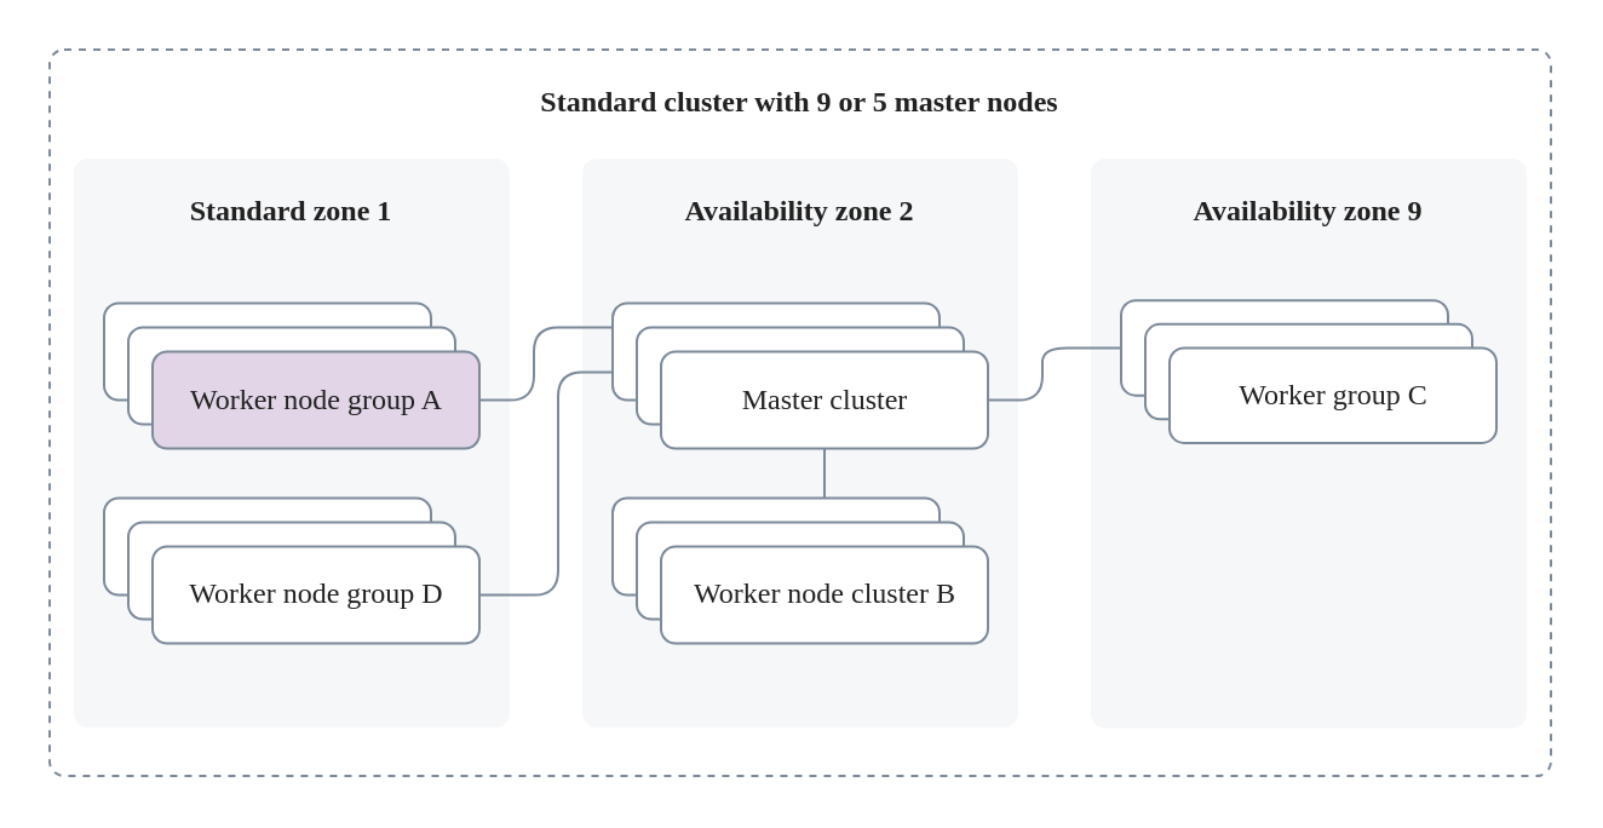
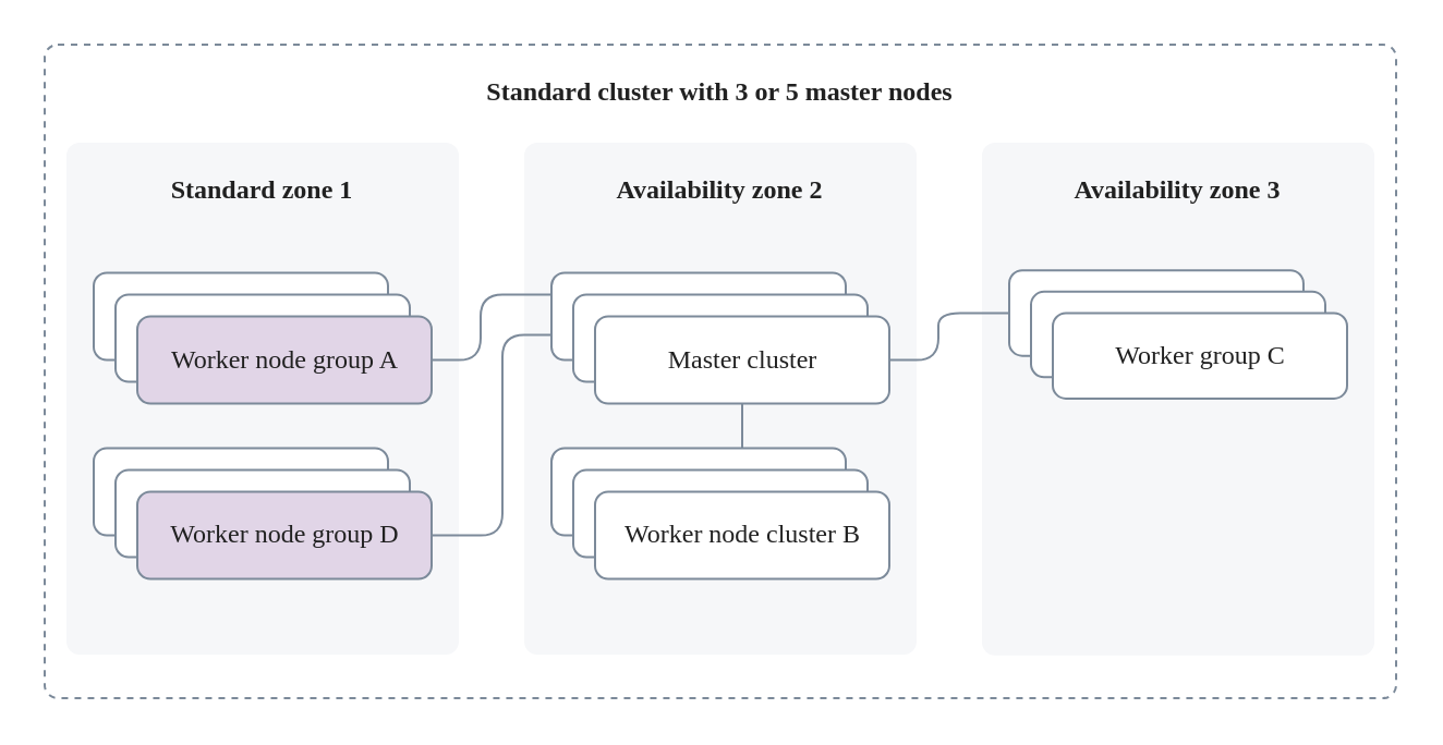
  <mxCell id="0" />
  <mxCell id="1" parent="0" />
  <mxCell id="2" value="" style="group" parent="1" vertex="1" connectable="0"><mxGeometry x="20" y="20" width="620" height="300" as="geometry" /></mxCell>
- <mxCell id="3" value="Standard cluster with 9 or 5 master nodes" style="rounded=1;whiteSpace=wrap;html=1;strokeColor=#7C8A9A;strokeWidth=1;fontColor=#212121;fillColor=none;dashed=1;fontFamily=VK Sans Display;verticalAlign=top;spacing=10;fontStyle=1;arcSize=12;absoluteArcSize=1;container=0;" parent="2" vertex="1"><mxGeometry width="620" height="300" as="geometry" /></mxCell>
+ <mxCell id="3" value="Standard cluster with 3 or 5 master nodes" style="rounded=1;whiteSpace=wrap;html=1;strokeColor=#7C8A9A;strokeWidth=1;fontColor=#212121;fillColor=none;dashed=1;fontFamily=VK Sans Display;verticalAlign=top;spacing=10;fontStyle=1;arcSize=12;absoluteArcSize=1;container=0;" parent="2" vertex="1"><mxGeometry width="620" height="300" as="geometry" /></mxCell>
  <mxCell id="4" value="" style="group" parent="2" vertex="1" connectable="0"><mxGeometry x="430" y="45" width="180" height="255" as="geometry" /></mxCell>
- <mxCell id="5" value="&lt;font color=&quot;#212121&quot;&gt;Availability zone 9&lt;/font&gt;" style="rounded=1;whiteSpace=wrap;html=1;fontFamily=VK Sans Display;strokeColor=none;arcsize=12;fillColor=#F6F7F9;spacing=10;verticalAlign=top;spacingTop=0;spacingLeft=0;spacingRight=0;fontStyle=1;arcSize=12;absoluteArcSize=1;container=0;" parent="4" vertex="1"><mxGeometry width="180" height="235.385" as="geometry" /></mxCell>
+ <mxCell id="5" value="&lt;font color=&quot;#212121&quot;&gt;Availability zone 3&lt;/font&gt;" style="rounded=1;whiteSpace=wrap;html=1;fontFamily=VK Sans Display;strokeColor=none;arcsize=12;fillColor=#F6F7F9;spacing=10;verticalAlign=top;spacingTop=0;spacingLeft=0;spacingRight=0;fontStyle=1;arcSize=12;absoluteArcSize=1;container=0;" parent="4" vertex="1"><mxGeometry width="180" height="235.385" as="geometry" /></mxCell>
  <mxCell id="6" value="&lt;font color=&quot;#212121&quot;&gt;Node 1&lt;/font&gt;" style="rounded=1;whiteSpace=wrap;html=1;fontFamily=VK Sans Display;strokeColor=#7C8A9A;arcsize=12;fillColor=#FFFFFF;spacing=0;spacingTop=12;spacingBottom=12;arcSize=12;absoluteArcSize=1;strokeWidth=1;container=0;" parent="4" vertex="1"><mxGeometry x="12.5" y="58.601" width="135" height="39.231" as="geometry" /></mxCell>
  <mxCell id="7" value="&lt;font color=&quot;#212121&quot;&gt;Node 1&lt;/font&gt;" style="rounded=1;whiteSpace=wrap;html=1;fontFamily=VK Sans Display;strokeColor=#7C8A9A;arcsize=12;fillColor=#FFFFFF;spacing=0;spacingTop=12;spacingBottom=12;arcSize=12;absoluteArcSize=1;strokeWidth=1;container=0;" parent="4" vertex="1"><mxGeometry x="22.5" y="68.409" width="135" height="39.231" as="geometry" /></mxCell>
  <mxCell id="8" value="&lt;font color=&quot;#212121&quot;&gt;Worker group C&lt;/font&gt;" style="rounded=1;whiteSpace=wrap;html=1;fontFamily=VK Sans Display;strokeColor=#7C8A9A;arcsize=12;fillColor=#FFFFFF;spacing=0;spacingTop=12;spacingBottom=12;arcSize=12;absoluteArcSize=1;strokeWidth=1;container=0;" parent="4" vertex="1"><mxGeometry x="32.5" y="78.216" width="135" height="39.231" as="geometry" /></mxCell>
  <mxCell id="9" value="&lt;font color=&quot;#212121&quot;&gt;Standard zone 1&lt;/font&gt;" style="rounded=1;whiteSpace=wrap;html=1;fontFamily=VK Sans Display;strokeColor=none;arcsize=12;fillColor=#F6F7F9;spacing=10;verticalAlign=top;spacingTop=0;spacingLeft=0;spacingRight=0;fontStyle=1;arcSize=12;absoluteArcSize=1;container=0;" parent="2" vertex="1"><mxGeometry x="10" y="45" width="180" height="235" as="geometry" /></mxCell>
  <mxCell id="10" value="&lt;font color=&quot;#212121&quot;&gt;Node 1&lt;/font&gt;" style="rounded=1;whiteSpace=wrap;html=1;fontFamily=VK Sans Display;strokeColor=#7C8A9A;arcsize=12;fillColor=#FFFFFF;spacing=0;spacingTop=12;spacingBottom=12;arcSize=12;absoluteArcSize=1;strokeWidth=1;container=0;" parent="2" vertex="1"><mxGeometry x="22.5" y="104.75" width="135" height="40" as="geometry" /></mxCell>
  <mxCell id="11" value="&lt;font color=&quot;#212121&quot;&gt;Node 1&lt;/font&gt;" style="rounded=1;whiteSpace=wrap;html=1;fontFamily=VK Sans Display;strokeColor=#7C8A9A;arcsize=12;fillColor=#FFFFFF;spacing=0;spacingTop=12;spacingBottom=12;arcSize=12;absoluteArcSize=1;strokeWidth=1;container=0;" parent="2" vertex="1"><mxGeometry x="32.5" y="114.75" width="135" height="40" as="geometry" /></mxCell>
  <mxCell id="12" value="&lt;font color=&quot;#212121&quot;&gt;Worker node group A&lt;/font&gt;" style="rounded=1;whiteSpace=wrap;html=1;fontFamily=VK Sans Display;strokeColor=#7C8A9A;arcsize=12;fillColor=#e1d5e7;spacing=0;spacingTop=12;spacingBottom=12;arcSize=12;absoluteArcSize=1;strokeWidth=1;container=0;" parent="2" vertex="1"><mxGeometry x="42.5" y="124.75" width="135" height="40" as="geometry" /></mxCell>
  <mxCell id="13" value="&lt;font color=&quot;#212121&quot;&gt;Node 1&lt;/font&gt;" style="rounded=1;whiteSpace=wrap;html=1;fontFamily=VK Sans Display;strokeColor=#7C8A9A;arcsize=12;fillColor=#FFFFFF;spacing=0;spacingTop=12;spacingBottom=12;arcSize=12;absoluteArcSize=1;strokeWidth=1;container=0;" parent="2" vertex="1"><mxGeometry x="22.5" y="185.25" width="135" height="40" as="geometry" /></mxCell>
  <mxCell id="14" value="&lt;font color=&quot;#212121&quot;&gt;Node 1&lt;/font&gt;" style="rounded=1;whiteSpace=wrap;html=1;fontFamily=VK Sans Display;strokeColor=#7C8A9A;arcsize=12;fillColor=#FFFFFF;spacing=0;spacingTop=12;spacingBottom=12;arcSize=12;absoluteArcSize=1;strokeWidth=1;container=0;" parent="2" vertex="1"><mxGeometry x="32.5" y="195.25" width="135" height="40" as="geometry" /></mxCell>
- <mxCell id="15" value="&lt;span style=&quot;color: rgb(33, 33, 33);&quot;&gt;Worker node group D&lt;/span&gt;" style="rounded=1;whiteSpace=wrap;html=1;fontFamily=VK Sans Display;strokeColor=#7C8A9A;arcsize=12;fillColor=#FFFFFF;spacing=0;spacingTop=12;spacingBottom=12;arcSize=12;absoluteArcSize=1;strokeWidth=1;container=0;" parent="2" vertex="1"><mxGeometry x="42.5" y="205.25" width="135" height="40" as="geometry" /></mxCell>
+ <mxCell id="15" value="&lt;span style=&quot;color: rgb(33, 33, 33);&quot;&gt;Worker node group D&lt;/span&gt;" style="rounded=1;whiteSpace=wrap;html=1;fontFamily=VK Sans Display;strokeColor=#7C8A9A;arcsize=12;fillColor=#e1d5e7;spacing=0;spacingTop=12;spacingBottom=12;arcSize=12;absoluteArcSize=1;strokeWidth=1;container=0;" parent="2" vertex="1"><mxGeometry x="42.5" y="205.25" width="135" height="40" as="geometry" /></mxCell>
  <mxCell id="16" value="&lt;font color=&quot;#212121&quot;&gt;Availability zone 2&lt;/font&gt;" style="rounded=1;whiteSpace=wrap;html=1;fontFamily=VK Sans Display;strokeColor=none;arcsize=12;fillColor=#F6F7F9;spacing=10;verticalAlign=top;spacingTop=0;spacingLeft=0;spacingRight=0;fontStyle=1;arcSize=12;absoluteArcSize=1;container=0;" parent="2" vertex="1"><mxGeometry x="220" y="45" width="180" height="235" as="geometry" /></mxCell>
  <mxCell id="17" value="&lt;font color=&quot;#212121&quot;&gt;Node 1&lt;/font&gt;" style="rounded=1;whiteSpace=wrap;html=1;fontFamily=VK Sans Display;strokeColor=#7C8A9A;arcsize=12;fillColor=#FFFFFF;spacing=0;spacingTop=12;spacingBottom=12;arcSize=12;absoluteArcSize=1;strokeWidth=1;container=0;" parent="2" vertex="1"><mxGeometry x="232.5" y="104.75" width="135" height="40" as="geometry" /></mxCell>
  <mxCell id="18" value="&lt;font color=&quot;#212121&quot;&gt;Node 1&lt;/font&gt;" style="rounded=1;whiteSpace=wrap;html=1;fontFamily=VK Sans Display;strokeColor=#7C8A9A;arcsize=12;fillColor=#FFFFFF;spacing=0;spacingTop=12;spacingBottom=12;arcSize=12;absoluteArcSize=1;strokeWidth=1;container=0;" parent="2" vertex="1"><mxGeometry x="242.5" y="114.75" width="135" height="40" as="geometry" /></mxCell>
  <mxCell id="19" value="&lt;font color=&quot;#212121&quot;&gt;Master cluster&lt;/font&gt;" style="rounded=1;whiteSpace=wrap;html=1;fontFamily=VK Sans Display;strokeColor=#7C8A9A;arcsize=12;fillColor=#FFFFFF;spacing=0;spacingTop=12;spacingBottom=12;arcSize=12;absoluteArcSize=1;strokeWidth=1;container=0;" parent="2" vertex="1"><mxGeometry x="252.5" y="124.75" width="135" height="40" as="geometry" /></mxCell>
  <mxCell id="20" value="&lt;font color=&quot;#212121&quot;&gt;Node 1&lt;/font&gt;" style="rounded=1;whiteSpace=wrap;html=1;fontFamily=VK Sans Display;strokeColor=#7C8A9A;arcsize=12;fillColor=#FFFFFF;spacing=0;spacingTop=12;spacingBottom=12;arcSize=12;absoluteArcSize=1;strokeWidth=1;container=0;" parent="2" vertex="1"><mxGeometry x="232.5" y="185.25" width="135" height="40" as="geometry" /></mxCell>
  <mxCell id="21" value="&lt;font color=&quot;#212121&quot;&gt;Node 1&lt;/font&gt;" style="rounded=1;whiteSpace=wrap;html=1;fontFamily=VK Sans Display;strokeColor=#7C8A9A;arcsize=12;fillColor=#FFFFFF;spacing=0;spacingTop=12;spacingBottom=12;arcSize=12;absoluteArcSize=1;strokeWidth=1;container=0;" parent="2" vertex="1"><mxGeometry x="242.5" y="195.25" width="135" height="40" as="geometry" /></mxCell>
  <mxCell id="22" value="&lt;span style=&quot;color: rgb(33, 33, 33);&quot;&gt;Worker node cluster B&lt;/span&gt;" style="rounded=1;whiteSpace=wrap;html=1;fontFamily=VK Sans Display;strokeColor=#7C8A9A;arcsize=12;fillColor=#FFFFFF;spacing=0;spacingTop=12;spacingBottom=12;arcSize=12;absoluteArcSize=1;strokeWidth=1;container=0;" parent="2" vertex="1"><mxGeometry x="252.5" y="205.25" width="135" height="40" as="geometry" /></mxCell>
  <mxCell id="23" style="edgeStyle=orthogonalEdgeStyle;shape=connector;rounded=1;orthogonalLoop=1;jettySize=auto;html=1;labelBackgroundColor=default;strokeColor=#7C8A9A;strokeWidth=1;fontFamily=VK Sans Display;fontSize=16;fontColor=#212121;startArrow=none;startFill=0;endArrow=none;endFill=0;entryX=0.5;entryY=1;entryDx=0;entryDy=0;" parent="2" target="19" edge="1"><mxGeometry relative="1" as="geometry"><mxPoint x="320" y="185" as="sourcePoint" /><mxPoint x="255" y="170" as="targetPoint" /><Array as="points" /></mxGeometry></mxCell>
  <mxCell id="24" style="edgeStyle=orthogonalEdgeStyle;shape=connector;rounded=1;orthogonalLoop=1;jettySize=auto;html=1;labelBackgroundColor=default;strokeColor=#7C8A9A;strokeWidth=1;fontFamily=VK Sans Display;fontSize=16;fontColor=#212121;startArrow=none;startFill=0;endArrow=none;endFill=0;entryX=0;entryY=0.25;entryDx=0;entryDy=0;exitX=1;exitY=0.5;exitDx=0;exitDy=0;" parent="2" source="12" target="17" edge="1"><mxGeometry relative="1" as="geometry"><mxPoint x="210" y="250" as="sourcePoint" /><mxPoint x="273.0" y="320" as="targetPoint" /><Array as="points"><mxPoint x="200" y="145" /><mxPoint x="200" y="115" /></Array></mxGeometry></mxCell>
  <mxCell id="25" style="edgeStyle=orthogonalEdgeStyle;shape=connector;rounded=1;orthogonalLoop=1;jettySize=auto;html=1;labelBackgroundColor=default;strokeColor=#7C8A9A;strokeWidth=1;fontFamily=VK Sans Display;fontSize=16;fontColor=#212121;startArrow=none;startFill=0;endArrow=none;endFill=0;entryX=0;entryY=0.5;entryDx=0;entryDy=0;exitX=1;exitY=0.5;exitDx=0;exitDy=0;" parent="2" source="19" target="6" edge="1"><mxGeometry relative="1" as="geometry"><mxPoint x="400" y="170" as="sourcePoint" /><mxPoint x="455" y="150" as="targetPoint" /><Array as="points"><mxPoint x="410" y="145" /><mxPoint x="410" y="123" /></Array></mxGeometry></mxCell>
  <mxCell id="26" style="edgeStyle=orthogonalEdgeStyle;shape=connector;rounded=1;orthogonalLoop=1;jettySize=auto;html=1;labelBackgroundColor=default;strokeColor=#7C8A9A;strokeWidth=1;fontFamily=VK Sans Display;fontSize=16;fontColor=#212121;startArrow=none;startFill=0;endArrow=none;endFill=0;entryX=0;entryY=0.75;entryDx=0;entryDy=0;exitX=1;exitY=0.5;exitDx=0;exitDy=0;movable=1;resizable=1;rotatable=1;deletable=1;editable=1;locked=0;connectable=1;" edge="1" parent="2" source="15"><mxGeometry relative="1" as="geometry"><mxPoint x="169.5" y="225.25" as="sourcePoint" /><mxPoint x="232.5" y="133.25" as="targetPoint" /><Array as="points"><mxPoint x="210" y="225" /><mxPoint x="210" y="133" /></Array></mxGeometry></mxCell>
